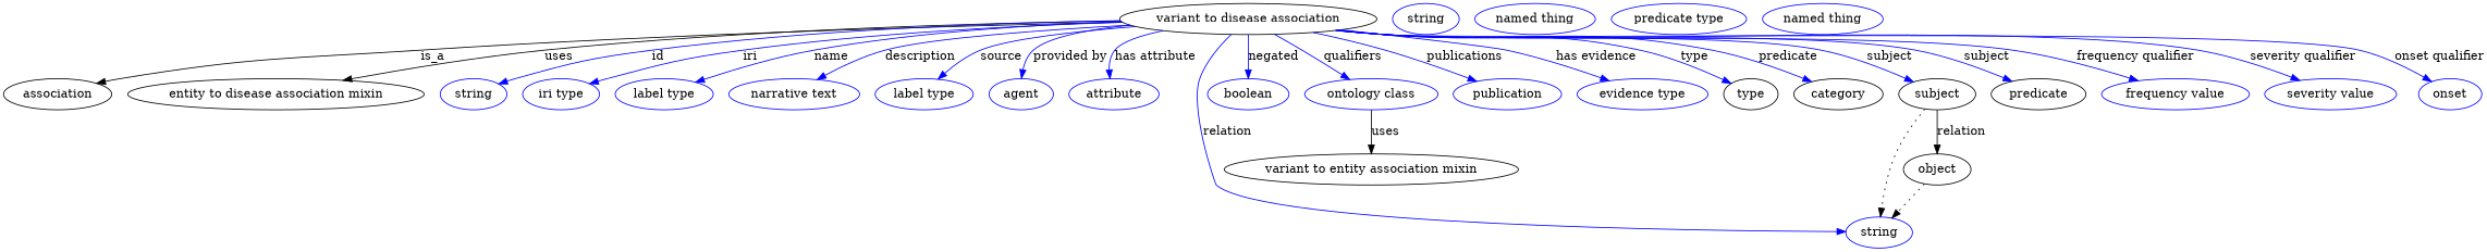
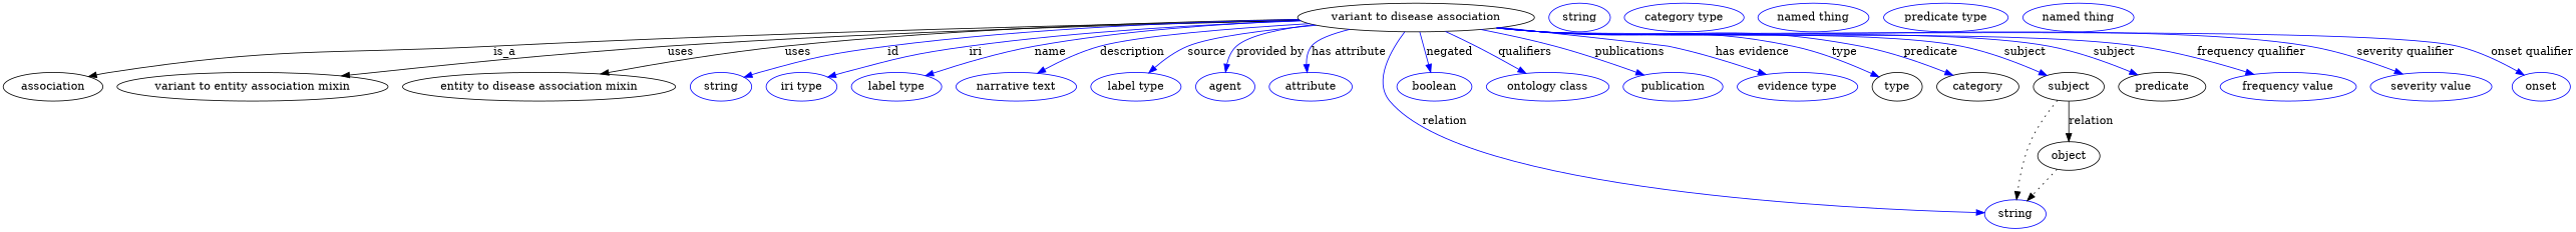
  digraph {
    node [color=blue]
    edge [color=blue style=solid]
    n1 [height=0.5 label="variant to disease association" width=4.1163 color=""]
    association [height=0.5 width=1.7332 color=""]
    "variant to entity association mixin" [height=0.5 width=4.7121 color=""]
    "entity to disease association mixin" [height=0.5 width=4.7482 color=""]
    n5 [height=0.5 label=string width=1.0652]
    n6 [height=0.5 label="iri type" width=1.2277]
    n7 [height=0.5 label="label type" width=1.5707]
    n8 [height=0.5 label="narrative text" width=2.0943]
    n9 [height=0.5 label="label type" width=1.5707]
    n10 [height=0.5 label=agent width=1.0291]
    n11 [height=0.5 label=attribute width=1.4443]
    n12 [height=0.5 label=string width=1.0652]
    n13 [height=0.5 label=boolean width=1.2999]
    n14 [height=0.5 label="ontology class" width=2.1304]
    n15 [height=0.5 label=publication width=1.7332]
    n16 [height=0.5 label="evidence type" width=2.0943]
    type [height=0.5 width=0.86659 color=""]
    category [height=0.5 width=1.4263 color=""]
    subject [height=0.5 width=1.2277 color=""]
    predicate [height=0.5 width=1.5165 color=""]
    n21 [height=0.5 label="frequency value" width=2.3651]
    n22 [height=0.5 label="severity value" width=2.1123]
    n23 [height=0.5 label=onset width=1.011]
    object [height=0.5 width=1.0832 color=""]
    n25 [height=0.5 label=string width=1.0652]
+   n26 [height=0.5 label="category type" width=2.0762]
    n27 [height=0.5 label="named thing" width=1.9318]
    n28 [height=0.5 label="predicate type" width=2.1665]
    n29 [height=0.5 label="named thing" width=1.9318]
    n1 -> association [label=is_a color="" style=""]
-   n14 -> "variant to entity association mixin" [label=uses color="" style=""]
+   n1 -> "variant to entity association mixin" [label=uses color="" style=""]
    n1 -> "entity to disease association mixin" [label=uses color="" style=""]
    n1 -> n5 [label=id]
    n1 -> n6 [label=iri]
    n1 -> n7 [label=name]
    n1 -> n8 [label=description]
    n1 -> n9 [label=source]
    n1 -> n10 [label="provided by"]
    n1 -> n11 [label="has attribute"]
    n1 -> n12 [label=relation]
    n1 -> n13 [label=negated]
    n1 -> n14 [label=qualifiers]
    n1 -> n15 [label=publications]
    n1 -> n16 [label="has evidence"]
    n1 -> type [label=type]
    n1 -> category [label=predicate]
    n1 -> subject [label=subject]
    n1 -> predicate [label=subject]
    n1 -> n21 [label="frequency qualifier"]
    n1 -> n22 [label="severity qualifier"]
    n1 -> n23 [label="onset qualifier"]
    subject -> n12 [style=dotted color=""]
    subject -> object [label=relation color="" style=""]
    object -> n12 [style=dotted color=""]
  }
